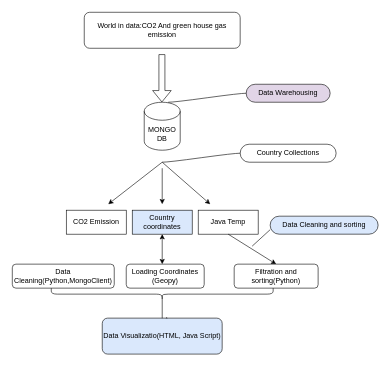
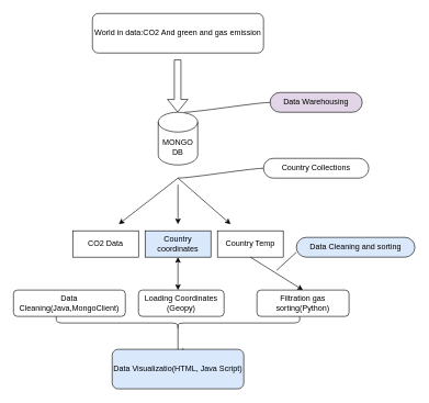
  <mxCell id="0" />
  <mxCell id="1" parent="0" />
  <mxCell id="2" style="edgeStyle=orthogonalEdgeStyle;rounded=0;orthogonalLoop=1;jettySize=auto;html=1;exitX=0.5;exitY=1;exitDx=0;exitDy=0;" edge="1" parent="1"><mxGeometry relative="1" as="geometry"><mxPoint x="285" y="180" as="sourcePoint" /><mxPoint x="285" y="180" as="targetPoint" /></mxGeometry></mxCell>
- <mxCell id="3" value="World in data:CO2 And green house gas emission" style="rounded=1;whiteSpace=wrap;html=1;" vertex="1" parent="1"><mxGeometry x="140" width="260" height="60" as="geometry" y="20" /></mxCell>
+ <mxCell id="3" value="World in data:CO2 And green and gas emission" style="rounded=1;whiteSpace=wrap;html=1;" vertex="1" parent="1"><mxGeometry x="140" width="260" height="60" as="geometry" y="20" /></mxCell>
  <mxCell id="4" value="" style="shape=flexArrow;endArrow=classic;html=1;rounded=0;" edge="1" parent="1"><mxGeometry width="50" height="50" relative="1" as="geometry"><mxPoint x="269.5" y="90" as="sourcePoint" /><mxPoint x="269.5" y="170" as="targetPoint" /></mxGeometry></mxCell>
  <mxCell id="5" value="MONGO DB" style="shape=cylinder3;whiteSpace=wrap;html=1;boundedLbl=1;backgroundOutline=1;size=15;" vertex="1" parent="1"><mxGeometry x="240" y="170" width="60" height="80" as="geometry" /></mxCell>
  <mxCell id="6" value="" style="endArrow=classic;html=1;rounded=0;" edge="1" parent="1"><mxGeometry width="50" height="50" relative="1" as="geometry"><mxPoint x="270" y="270" as="sourcePoint" /><mxPoint x="180" y="340" as="targetPoint" /></mxGeometry></mxCell>
  <mxCell id="7" value="" style="endArrow=classic;html=1;rounded=0;" edge="1" parent="1"><mxGeometry width="50" height="50" relative="1" as="geometry"><mxPoint x="270" y="270" as="sourcePoint" /><mxPoint x="350" y="340" as="targetPoint" /></mxGeometry></mxCell>
  <mxCell id="8" value="" style="endArrow=classic;html=1;rounded=0;" edge="1" parent="1"><mxGeometry width="50" height="50" relative="1" as="geometry"><mxPoint x="270" y="280" as="sourcePoint" /><mxPoint x="270" y="340" as="targetPoint" /></mxGeometry></mxCell>
  <mxCell id="9" value="Data Warehousing" style="whiteSpace=wrap;html=1;rounded=1;arcSize=50;align=center;verticalAlign=middle;strokeWidth=1;autosize=1;spacing=4;treeFolding=1;treeMoving=1;newEdgeStyle={&quot;edgeStyle&quot;:&quot;entityRelationEdgeStyle&quot;,&quot;startArrow&quot;:&quot;none&quot;,&quot;endArrow&quot;:&quot;none&quot;,&quot;segment&quot;:10,&quot;curved&quot;:1,&quot;sourcePerimeterSpacing&quot;:0,&quot;targetPerimeterSpacing&quot;:0};fillColor=#e1d5e7;" vertex="1" parent="1"><mxGeometry x="410" y="140" width="140" height="30" as="geometry" /></mxCell>
  <mxCell id="10" value="" style="edgeStyle=entityRelationEdgeStyle;startArrow=none;endArrow=none;segment=10;curved=1;sourcePerimeterSpacing=0;targetPerimeterSpacing=0;rounded=0;" edge="1" parent="1"><mxGeometry relative="1" as="geometry"><mxPoint x="280" y="170" as="sourcePoint" /><mxPoint x="410" y="155" as="targetPoint" /></mxGeometry></mxCell>
- <mxCell id="11" value="CO2 Emission" style="whiteSpace=wrap;html=1;align=center;" vertex="1" parent="1"><mxGeometry x="110" y="350" width="100" height="40" as="geometry" /></mxCell>
+ <mxCell id="11" value="CO2 Data" style="whiteSpace=wrap;html=1;align=center;" vertex="1" parent="1"><mxGeometry x="110" y="350" width="100" height="40" as="geometry" /></mxCell>
  <mxCell id="12" value="Country coordinates" style="whiteSpace=wrap;html=1;align=center;fillColor=#dae8fc;" vertex="1" parent="1"><mxGeometry x="220" y="350" width="100" height="40" as="geometry" /></mxCell>
- <mxCell id="13" value="Java Temp" style="whiteSpace=wrap;html=1;align=center;" vertex="1" parent="1"><mxGeometry x="330" y="350" width="100" height="40" as="geometry" /></mxCell>
+ <mxCell id="13" value="Country Temp" style="whiteSpace=wrap;html=1;align=center;" vertex="1" parent="1"><mxGeometry x="330" y="350" width="100" height="40" as="geometry" /></mxCell>
  <mxCell id="14" value="Country Collections" style="whiteSpace=wrap;html=1;rounded=1;arcSize=50;align=center;verticalAlign=middle;strokeWidth=1;autosize=1;spacing=4;treeFolding=1;treeMoving=1;newEdgeStyle={&quot;edgeStyle&quot;:&quot;entityRelationEdgeStyle&quot;,&quot;startArrow&quot;:&quot;none&quot;,&quot;endArrow&quot;:&quot;none&quot;,&quot;segment&quot;:10,&quot;curved&quot;:1,&quot;sourcePerimeterSpacing&quot;:0,&quot;targetPerimeterSpacing&quot;:0};" vertex="1" parent="1"><mxGeometry x="400" y="240" width="160" height="30" as="geometry" /></mxCell>
  <mxCell id="15" value="" style="edgeStyle=entityRelationEdgeStyle;startArrow=none;endArrow=none;segment=10;curved=1;sourcePerimeterSpacing=0;targetPerimeterSpacing=0;rounded=0;entryX=0;entryY=0.5;entryDx=0;entryDy=0;" edge="1" parent="1" target="14"><mxGeometry relative="1" as="geometry"><mxPoint x="270" y="270" as="sourcePoint" /><mxPoint x="420" y="165" as="targetPoint" /><Array as="points"><mxPoint x="270" y="260" /><mxPoint x="360" y="240" /></Array></mxGeometry></mxCell>
- <mxCell id="16" value="Data Cleaning(Python,MongoClient)" style="rounded=1;whiteSpace=wrap;html=1;" vertex="1" parent="1"><mxGeometry x="20" y="440" width="170" height="40" as="geometry" /></mxCell>
+ <mxCell id="16" value="Data Cleaning(Java,MongoClient)" style="rounded=1;whiteSpace=wrap;html=1;" vertex="1" parent="1"><mxGeometry x="20" y="440" width="170" height="40" as="geometry" /></mxCell>
  <mxCell id="17" value="" style="endArrow=classic;startArrow=classic;html=1;rounded=0;entryX=0.5;entryY=1;entryDx=0;entryDy=0;" edge="1" parent="1" target="12"><mxGeometry width="50" height="50" relative="1" as="geometry"><mxPoint x="270" y="440" as="sourcePoint" /><mxPoint x="220" y="360" as="targetPoint" /></mxGeometry></mxCell>
  <mxCell id="18" value="Loading Coordinates (Geopy)" style="rounded=1;whiteSpace=wrap;html=1;" vertex="1" parent="1"><mxGeometry x="210" y="440" width="130" height="40" as="geometry" /></mxCell>
  <mxCell id="19" value="" style="endArrow=classic;html=1;rounded=0;entryX=0.5;entryY=0;entryDx=0;entryDy=0;" edge="1" parent="1" target="20"><mxGeometry width="50" height="50" relative="1" as="geometry"><mxPoint x="380" y="390" as="sourcePoint" /><mxPoint x="440" y="430" as="targetPoint" /></mxGeometry></mxCell>
- <mxCell id="20" value="Filtration and sorting(Python)" style="rounded=1;whiteSpace=wrap;html=1;" vertex="1" parent="1"><mxGeometry x="390" y="440" width="140" height="40" as="geometry" /></mxCell>
+ <mxCell id="20" value="Filtration gas sorting(Python)" style="rounded=1;whiteSpace=wrap;html=1;" vertex="1" parent="1"><mxGeometry x="390" y="440" width="140" height="40" as="geometry" /></mxCell>
  <mxCell id="21" value="Data Cleaning and sorting" style="whiteSpace=wrap;html=1;rounded=1;arcSize=50;align=center;verticalAlign=middle;strokeWidth=1;autosize=1;spacing=4;treeFolding=1;treeMoving=1;newEdgeStyle={&quot;edgeStyle&quot;:&quot;entityRelationEdgeStyle&quot;,&quot;startArrow&quot;:&quot;none&quot;,&quot;endArrow&quot;:&quot;none&quot;,&quot;segment&quot;:10,&quot;curved&quot;:1,&quot;sourcePerimeterSpacing&quot;:0,&quot;targetPerimeterSpacing&quot;:0};fillColor=#dae8fc;" vertex="1" parent="1"><mxGeometry x="450" y="360" width="180" height="30" as="geometry" /></mxCell>
  <mxCell id="22" value="" style="endArrow=none;html=1;rounded=0;entryX=0;entryY=0.75;entryDx=0;entryDy=0;" edge="1" parent="1" target="21"><mxGeometry width="50" height="50" relative="1" as="geometry"><mxPoint x="420" y="410" as="sourcePoint" /><mxPoint x="290" y="270" as="targetPoint" /></mxGeometry></mxCell>
  <mxCell id="23" style="edgeStyle=orthogonalEdgeStyle;rounded=0;orthogonalLoop=1;jettySize=auto;html=1;exitX=0.1;exitY=0.5;exitDx=0;exitDy=0;exitPerimeter=0;entryX=0.537;entryY=-0.033;entryDx=0;entryDy=0;entryPerimeter=0;" edge="1" parent="1" source="24" target="25"><mxGeometry relative="1" as="geometry"><mxPoint x="295" y="570" as="targetPoint" /><Array as="points"><mxPoint x="270" y="535" /><mxPoint x="296" y="535" /><mxPoint x="296" y="568" /></Array></mxGeometry></mxCell>
  <mxCell id="24" value="" style="shape=curlyBracket;whiteSpace=wrap;html=1;rounded=1;labelPosition=left;verticalLabelPosition=middle;align=right;verticalAlign=middle;direction=north;size=0.5;" vertex="1" parent="1"><mxGeometry x="85" y="480" width="370" height="20" as="geometry" /></mxCell>
  <mxCell id="25" value="Data Visualizatio(HTML, Java Script)" style="rounded=1;whiteSpace=wrap;html=1;fillColor=#dae8fc;" vertex="1" parent="1"><mxGeometry x="170" y="530" width="200" height="60" as="geometry" /></mxCell>
